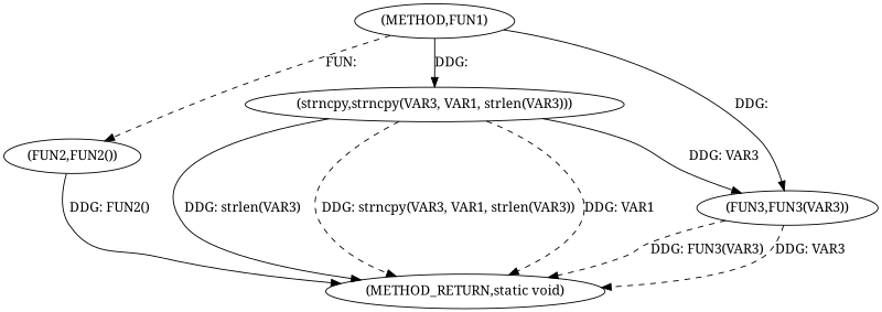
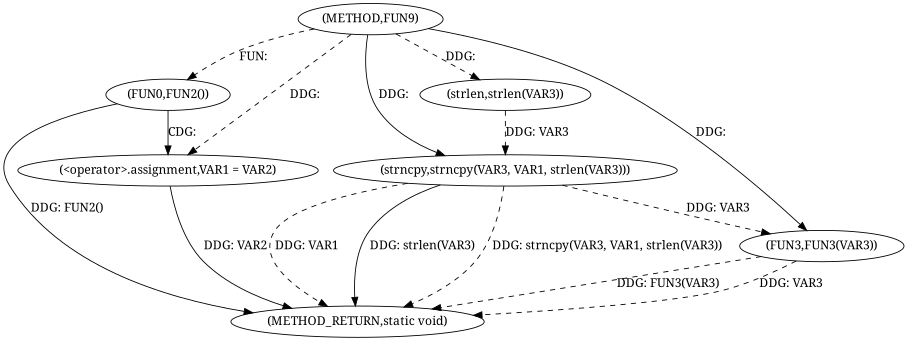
  digraph {
    fontname="Noto Serif"
    node [fontname="Noto Serif"]
    edge [fontname="Noto Serif" style=dashed]
-   n1 [label="(METHOD,FUN1)"]
-   n2 [label="(FUN2,FUN2())"]
+   n1 [label="(METHOD,FUN9)"]
+   n2 [label="(FUN0,FUN2())"]
+   n3 [label="(<operator>.assignment,VAR1 = VAR2)"]
    n4 [label="(strncpy,strncpy(VAR3, VAR1, strlen(VAR3)))"]
+   n5 [label="(strlen,strlen(VAR3))"]
    n6 [label="(FUN3,FUN3(VAR3))"]
    n7 [label="(METHOD_RETURN,static void)"]
    n1 -> n2 [label="FUN: "]
+   n1 -> n3 [label="DDG: "]
    n1 -> n4 [label="DDG: " style=solid]
+   n1 -> n5 [label="DDG: "]
    n1 -> n6 [label="DDG: " style=solid]
+   n2 -> n3 [label="CDG: " style=solid]
    n2 -> n7 [label="DDG: FUN2()" style=solid]
-   n4 -> n6 [label="DDG: VAR3" style=solid]
+   n3 -> n7 [label="DDG: VAR2" style=solid]
+   n4 -> n6 [label="DDG: VAR3"]
    n4 -> n7 [label="DDG: VAR1"]
    n4 -> n7 [label="DDG: strlen(VAR3)" style=solid]
    n4 -> n7 [label="DDG: strncpy(VAR3, VAR1, strlen(VAR3))"]
+   n5 -> n4 [label="DDG: VAR3"]
    n6 -> n7 [label="DDG: FUN3(VAR3)"]
    n6 -> n7 [label="DDG: VAR3"]
  }
